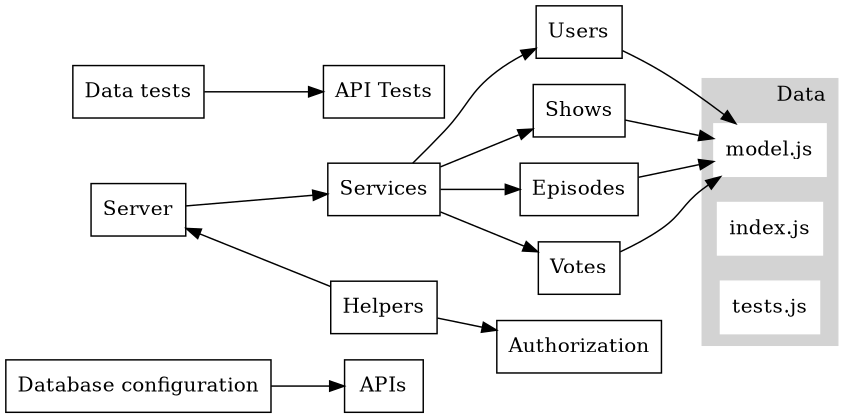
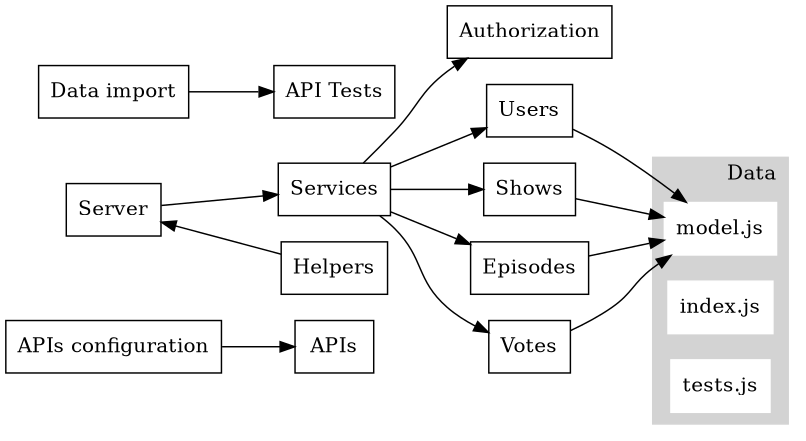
  digraph {
    compound=true
    rankdir=LR
    node [shape=rectangle]
-   n1 [label="Database configuration"]
+   n1 [label="APIs configuration"]
    n2 [label=Server]
-   n3 [label="Data tests"]
+   n3 [label="Data import"]
    n4 [label=APIs]
    n5 [label="API Tests"]
    n6 [label=Helpers]
    n7 [label=Services]
    n8 [label=Authorization]
    n9 [label=Users]
    n10 [label=Shows]
    n11 [label=Episodes]
    n12 [label=Votes]
    "model.js" [color=white style=filled]
    "index.js" [color=white style=filled]
    "tests.js" [color=white style=filled]
    subgraph sub_1 {
      rank=same
      n1
      n2
      n3
    }
    subgraph sub_2 {
      rank=same
      n4
      n5
    }
    subgraph sub_3 {
      rank=same
      n6
      n7
    }
    subgraph sub_4 {
      rank=same
      n8
      n9
      n10
      n11
      n12
    }
    subgraph cluster_5 {
      color=lightgrey
      label=Data
      labeljust=r
      style=filled
      "model.js"
      "index.js"
      "tests.js"
    }
    n1 -> n4
    n2 -> n7
    n3 -> n5
    n6 -> n2
-   n6 -> n8
+   n7 -> n8
    n7 -> n9
    n7 -> n10
    n7 -> n11
    n7 -> n12
    n9 -> "model.js"
    n10 -> "model.js"
    n11 -> "model.js"
    n12 -> "model.js"
  }
